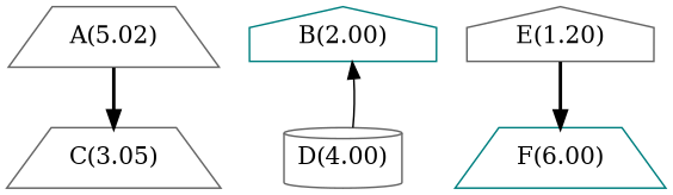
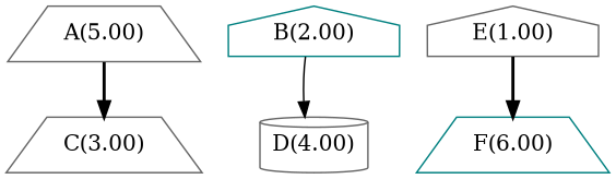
  strict digraph {
    node [color=gray40 shape=trapezium]
    edge [style=bold]
-   "A(5.00)" [label="A(5.02)"]
-   "C(3.00)" [label="C(3.05)"]
+   "A(5.00)"
+   "C(3.00)"
    "B(2.00)" [color=teal shape=house]
    "D(4.00)" [shape=cylinder]
-   "E(1.00)" [shape=house label="E(1.20)"]
+   "E(1.00)" [shape=house]
    "F(6.00)" [color=teal]
    "A(5.00)" -> "C(3.00)"
-   "D(4.00)" -> "B(2.00)" [style=solid]
+   "B(2.00)" -> "D(4.00)" [style=solid]
    "E(1.00)" -> "F(6.00)"
  }
